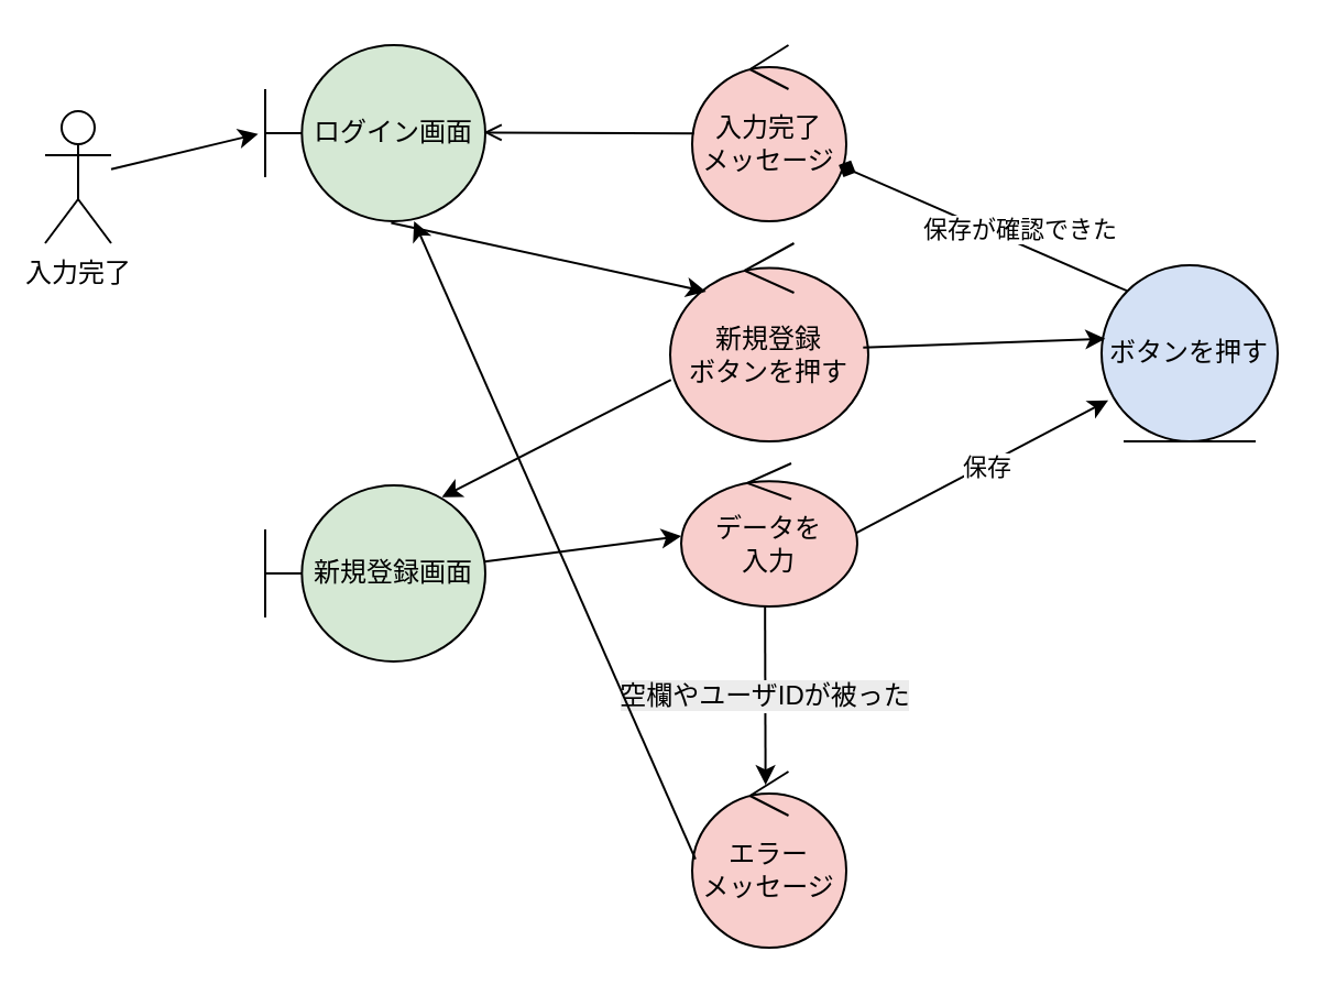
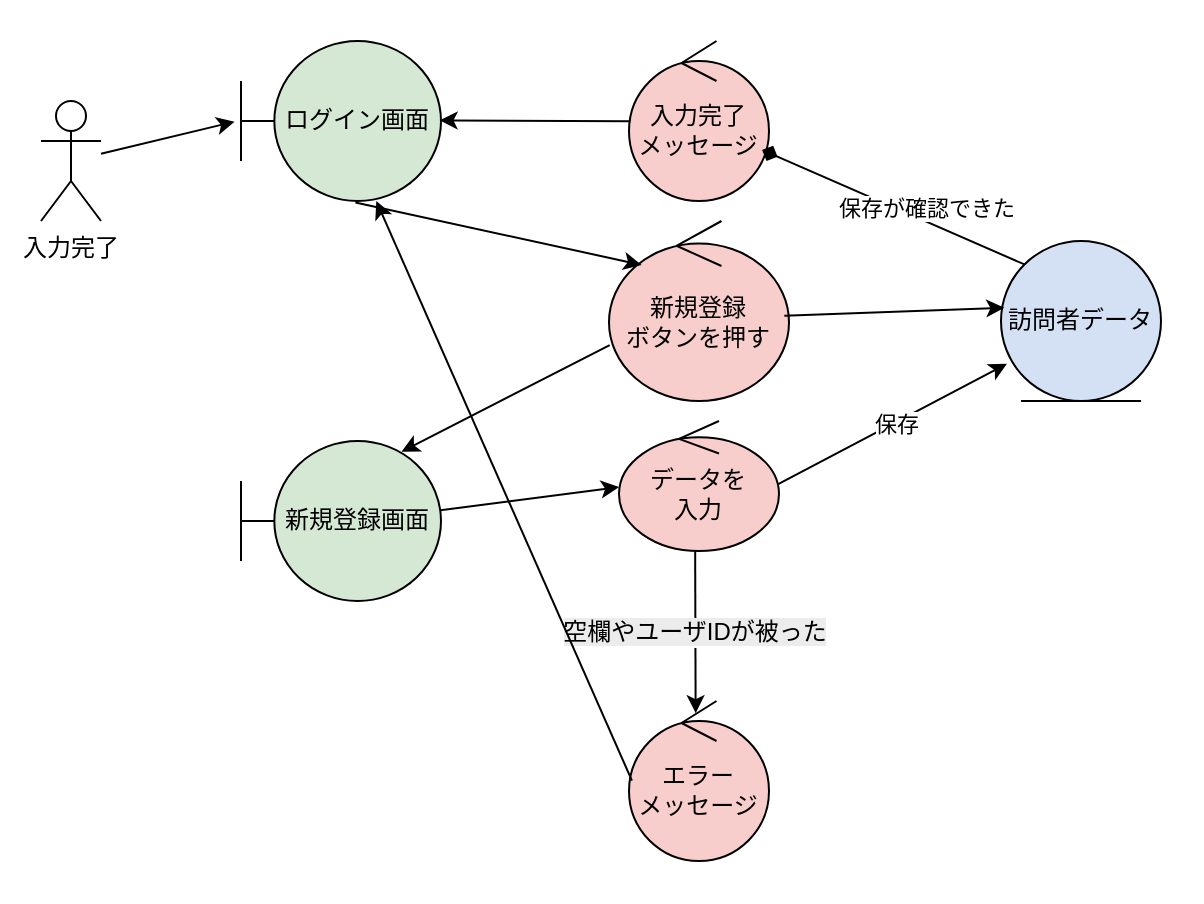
  <mxCell id="0" />
  <mxCell id="1" parent="0" />
  <mxCell id="2" value="&lt;div&gt;新規登録&lt;/div&gt;&lt;div&gt;ボタンを押す&lt;/div&gt;" style="ellipse;shape=umlControl;whiteSpace=wrap;html=1;fillColor=#F8CECC;" parent="1" vertex="1"><mxGeometry x="304" y="110" width="90" height="90" as="geometry" /></mxCell>
- <mxCell id="3" value="ボタンを押す" style="ellipse;shape=umlEntity;whiteSpace=wrap;html=1;fillColor=#D4E1F5;" parent="1" vertex="1"><mxGeometry x="500" y="120" width="80" height="80" as="geometry" /></mxCell>
+ <mxCell id="3" value="訪問者データ" style="ellipse;shape=umlEntity;whiteSpace=wrap;html=1;fillColor=#D4E1F5;" parent="1" vertex="1"><mxGeometry x="500" y="120" width="80" height="80" as="geometry" /></mxCell>
  <mxCell id="4" value="入力完了&lt;div&gt;&lt;br&gt;&lt;/div&gt;" style="shape=umlActor;verticalLabelPosition=bottom;verticalAlign=top;html=1;" parent="1" vertex="1"><mxGeometry x="20" y="50" width="30" height="60" as="geometry" /></mxCell>
  <mxCell id="5" value="ログイン画面" style="shape=umlBoundary;whiteSpace=wrap;html=1;fillColor=#D5E8D4;" parent="1" vertex="1"><mxGeometry x="120" y="20" width="100" height="80" as="geometry" /></mxCell>
  <mxCell id="6" value="" style="endArrow=classic;html=1;rounded=0;entryX=-0.032;entryY=0.504;entryDx=0;entryDy=0;entryPerimeter=0;" parent="1" source="4" target="5" edge="1"><mxGeometry width="50" height="50" relative="1" as="geometry"><mxPoint x="190" y="190" as="sourcePoint" /><mxPoint x="240" y="140" as="targetPoint" /></mxGeometry></mxCell>
  <mxCell id="7" value="" style="endArrow=classic;html=1;rounded=0;entryX=0.181;entryY=0.244;entryDx=0;entryDy=0;entryPerimeter=0;exitX=0.572;exitY=1.009;exitDx=0;exitDy=0;exitPerimeter=0;" parent="1" source="5" target="2" edge="1"><mxGeometry width="50" height="50" relative="1" as="geometry"><mxPoint x="227" y="68" as="sourcePoint" /><mxPoint x="294" y="52" as="targetPoint" /></mxGeometry></mxCell>
  <mxCell id="8" value="新規登録画面" style="shape=umlBoundary;whiteSpace=wrap;html=1;fillColor=#D5E8D4;" parent="1" vertex="1"><mxGeometry x="120" y="220" width="100" height="80" as="geometry" /></mxCell>
  <mxCell id="9" value="" style="endArrow=classic;html=1;rounded=0;entryX=0.803;entryY=0.067;entryDx=0;entryDy=0;entryPerimeter=0;exitX=0.004;exitY=0.689;exitDx=0;exitDy=0;exitPerimeter=0;" parent="1" source="2" target="8" edge="1"><mxGeometry width="50" height="50" relative="1" as="geometry"><mxPoint x="280" y="110" as="sourcePoint" /><mxPoint x="354" y="117" as="targetPoint" /></mxGeometry></mxCell>
  <mxCell id="10" value="データを&lt;div&gt;入力&lt;/div&gt;" style="ellipse;shape=umlControl;whiteSpace=wrap;html=1;fillColor=#F8CECC;" parent="1" vertex="1"><mxGeometry x="309" y="210" width="80" height="65" as="geometry" /></mxCell>
  <mxCell id="11" value="" style="endArrow=classic;html=1;rounded=0;entryX=0;entryY=0.508;entryDx=0;entryDy=0;entryPerimeter=0;exitX=0.997;exitY=0.433;exitDx=0;exitDy=0;exitPerimeter=0;" parent="1" source="8" target="10" edge="1"><mxGeometry width="50" height="50" relative="1" as="geometry"><mxPoint x="270" y="180" as="sourcePoint" /><mxPoint x="260" y="155" as="targetPoint" /></mxGeometry></mxCell>
  <mxCell id="12" value="エラー&lt;div&gt;メッセージ&lt;/div&gt;" style="ellipse;shape=umlControl;whiteSpace=wrap;html=1;fillColor=#F8CECC;" parent="1" vertex="1"><mxGeometry x="314" y="350" width="70" height="80" as="geometry" /></mxCell>
  <mxCell id="13" value="" style="endArrow=classic;html=1;rounded=0;entryX=0.038;entryY=0.767;entryDx=0;entryDy=0;exitX=0.995;exitY=0.486;exitDx=0;exitDy=0;exitPerimeter=0;entryPerimeter=0;" parent="1" source="10" target="3" edge="1"><mxGeometry width="50" height="50" relative="1" as="geometry"><mxPoint x="239" y="280" as="sourcePoint" /><mxPoint x="140" y="325" as="targetPoint" /></mxGeometry></mxCell>
  <mxCell id="14" value="保存" style="edgeLabel;html=1;align=center;verticalAlign=middle;resizable=0;points=[];" parent="13" vertex="1" connectable="0"><mxGeometry x="0.023" y="-1" relative="1" as="geometry"><mxPoint as="offset" /></mxGeometry></mxCell>
  <mxCell id="15" value="" style="endArrow=classic;html=1;rounded=0;entryX=0.476;entryY=0.076;entryDx=0;entryDy=0;entryPerimeter=0;exitX=0.476;exitY=0.999;exitDx=0;exitDy=0;exitPerimeter=0;" parent="1" source="10" target="12" edge="1"><mxGeometry width="50" height="50" relative="1" as="geometry"><mxPoint x="349" y="330" as="sourcePoint" /><mxPoint x="250" y="375" as="targetPoint" /></mxGeometry></mxCell>
  <mxCell id="16" value="&lt;span style=&quot;font-size: 12px; background-color: rgb(236, 236, 236);&quot;&gt;空欄やユーザIDが被った&lt;/span&gt;" style="edgeLabel;html=1;align=center;verticalAlign=middle;resizable=0;points=[];" parent="15" vertex="1" connectable="0"><mxGeometry x="0.022" y="-1" relative="1" as="geometry"><mxPoint as="offset" /></mxGeometry></mxCell>
  <mxCell id="17" value="" style="endArrow=classic;html=1;rounded=0;exitX=0.021;exitY=0.498;exitDx=0;exitDy=0;exitPerimeter=0;" parent="1" source="12" target="5" edge="1"><mxGeometry width="50" height="50" relative="1" as="geometry"><mxPoint x="479" y="90" as="sourcePoint" /><mxPoint x="380" y="135" as="targetPoint" /></mxGeometry></mxCell>
  <mxCell id="18" value="入力完了&lt;div&gt;メッセージ&lt;/div&gt;" style="ellipse;shape=umlControl;whiteSpace=wrap;html=1;fillColor=#F8CECC;" parent="1" vertex="1"><mxGeometry x="314" y="20" width="70" height="80" as="geometry" /></mxCell>
- <mxCell id="19" value="" style="endArrow=open;html=1;rounded=0;entryX=0.993;entryY=0.496;entryDx=0;entryDy=0;entryPerimeter=0;exitX=0.011;exitY=0.502;exitDx=0;exitDy=0;exitPerimeter=0;" parent="1" source="18" target="5" edge="1"><mxGeometry width="50" height="50" relative="1" as="geometry"><mxPoint x="314" y="60" as="sourcePoint" /><mxPoint x="300" y="100" as="targetPoint" /></mxGeometry></mxCell>
+ <mxCell id="19" value="" style="endArrow=classic;html=1;rounded=0;entryX=0.993;entryY=0.496;entryDx=0;entryDy=0;entryPerimeter=0;exitX=0.011;exitY=0.502;exitDx=0;exitDy=0;exitPerimeter=0;" parent="1" source="18" target="5" edge="1"><mxGeometry width="50" height="50" relative="1" as="geometry"><mxPoint x="314" y="60" as="sourcePoint" /><mxPoint x="300" y="100" as="targetPoint" /></mxGeometry></mxCell>
  <mxCell id="20" value="" style="endArrow=diamond;html=1;rounded=0;entryX=0.951;entryY=0.681;entryDx=0;entryDy=0;entryPerimeter=0;exitX=0;exitY=0;exitDx=0;exitDy=0;" parent="1" source="3" target="18" edge="1"><mxGeometry width="50" height="50" relative="1" as="geometry"><mxPoint x="450" y="123" as="sourcePoint" /><mxPoint x="535" y="40" as="targetPoint" /></mxGeometry></mxCell>
  <mxCell id="21" value="保存が確認できた" style="edgeLabel;html=1;align=center;verticalAlign=middle;resizable=0;points=[];" parent="20" vertex="1" connectable="0"><mxGeometry x="-0.305" y="3" relative="1" as="geometry"><mxPoint x="-2" y="-11" as="offset" /></mxGeometry></mxCell>
  <mxCell id="22" value="" style="endArrow=classic;html=1;rounded=0;entryX=0.021;entryY=0.417;entryDx=0;entryDy=0;entryPerimeter=0;exitX=0.974;exitY=0.526;exitDx=0;exitDy=0;exitPerimeter=0;" edge="1" parent="1" source="2" target="3"><mxGeometry width="50" height="50" relative="1" as="geometry"><mxPoint x="306" y="190" as="sourcePoint" /><mxPoint x="180" y="277" as="targetPoint" /></mxGeometry></mxCell>
